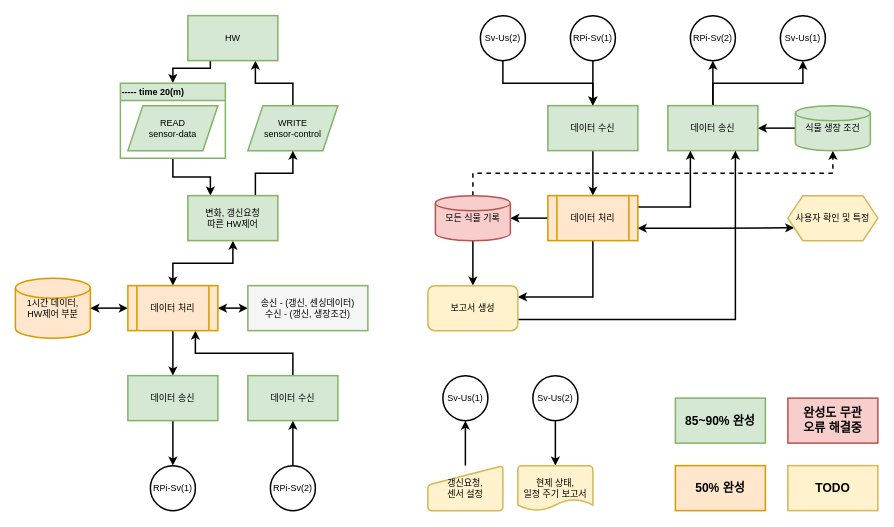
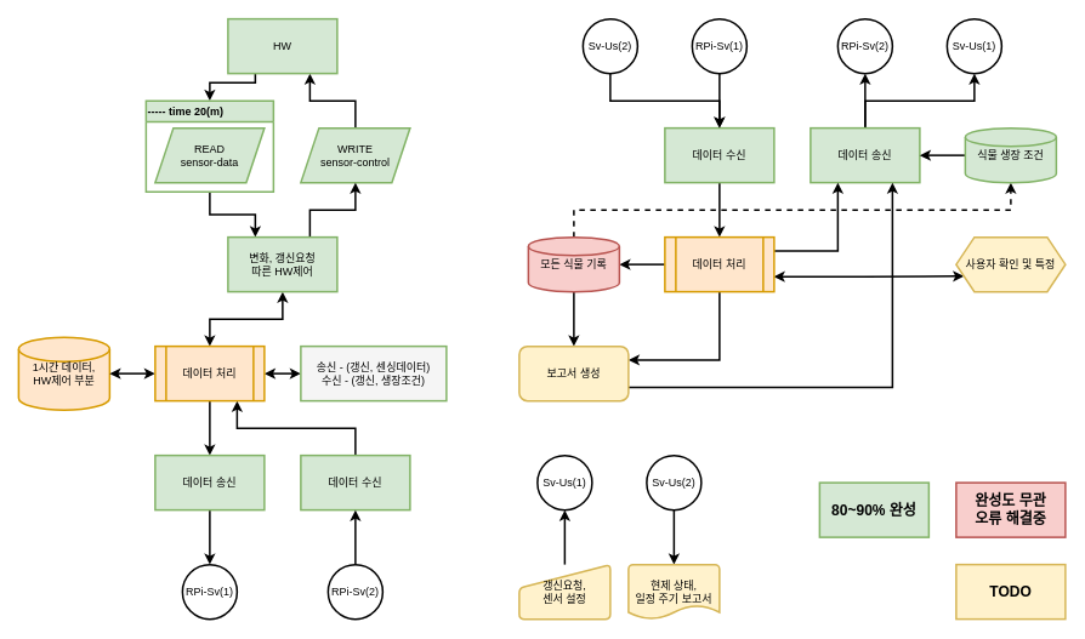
  <mxCell id="0" />
  <mxCell id="1" parent="0" />
  <mxCell id="2" style="edgeStyle=orthogonalEdgeStyle;rounded=0;jumpStyle=none;orthogonalLoop=1;jettySize=auto;html=1;entryX=0.25;entryY=0;entryDx=0;entryDy=0;startArrow=none;startFill=0;endArrow=classic;endFill=1;startSize=6;endSize=6;strokeColor=#000000;strokeWidth=2;exitX=0.5;exitY=1;exitDx=0;exitDy=0;" parent="1" source="18" target="10" edge="1"><mxGeometry relative="1" as="geometry"><mxPoint x="230" y="210" as="sourcePoint" /></mxGeometry></mxCell>
  <mxCell id="3" value="READ&lt;br&gt;sensor-data" style="shape=parallelogram;perimeter=parallelogramPerimeter;whiteSpace=wrap;html=1;fixedSize=1;strokeWidth=2;verticalAlign=middle;fillColor=#d5e8d4;strokeColor=#82b366;" parent="1" vertex="1"><mxGeometry x="170" y="140" width="120" height="60" as="geometry" /></mxCell>
  <mxCell id="4" style="edgeStyle=orthogonalEdgeStyle;rounded=0;jumpStyle=none;orthogonalLoop=1;jettySize=auto;html=1;entryX=0.75;entryY=1;entryDx=0;entryDy=0;startArrow=none;startFill=0;endArrow=classic;endFill=1;startSize=6;endSize=6;strokeColor=#000000;strokeWidth=2;" parent="1" source="5" target="7" edge="1"><mxGeometry relative="1" as="geometry" /></mxCell>
  <mxCell id="5" value="WRITE&lt;br&gt;sensor-control" style="shape=parallelogram;perimeter=parallelogramPerimeter;whiteSpace=wrap;html=1;fixedSize=1;strokeWidth=2;verticalAlign=middle;fillColor=#d5e8d4;strokeColor=#82b366;" parent="1" vertex="1"><mxGeometry x="330" y="140" width="120" height="60" as="geometry" /></mxCell>
  <mxCell id="6" style="edgeStyle=orthogonalEdgeStyle;rounded=0;jumpStyle=none;orthogonalLoop=1;jettySize=auto;html=1;exitX=0.25;exitY=1;exitDx=0;exitDy=0;entryX=0.5;entryY=0;entryDx=0;entryDy=0;startArrow=none;startFill=0;endArrow=classic;endFill=1;startSize=6;endSize=6;strokeColor=#000000;strokeWidth=2;" parent="1" source="7" target="18" edge="1"><mxGeometry relative="1" as="geometry"><Array as="points"><mxPoint x="280" y="90" /><mxPoint x="230" y="90" /></Array></mxGeometry></mxCell>
  <mxCell id="7" value="HW" style="rounded=0;whiteSpace=wrap;html=1;strokeWidth=2;verticalAlign=middle;fillColor=#d5e8d4;strokeColor=#82b366;" parent="1" vertex="1"><mxGeometry x="250" y="20" width="120" height="60" as="geometry" /></mxCell>
  <mxCell id="8" style="edgeStyle=orthogonalEdgeStyle;rounded=0;jumpStyle=none;orthogonalLoop=1;jettySize=auto;html=1;exitX=0.75;exitY=0;exitDx=0;exitDy=0;entryX=0.5;entryY=1;entryDx=0;entryDy=0;startArrow=none;startFill=0;endArrow=classic;endFill=1;startSize=6;endSize=6;strokeColor=#000000;strokeWidth=2;" parent="1" source="10" target="5" edge="1"><mxGeometry relative="1" as="geometry" /></mxCell>
  <mxCell id="9" style="edgeStyle=orthogonalEdgeStyle;rounded=0;jumpStyle=none;orthogonalLoop=1;jettySize=auto;html=1;exitX=0.5;exitY=1;exitDx=0;exitDy=0;entryX=0.5;entryY=0;entryDx=0;entryDy=0;startArrow=classic;startFill=1;endArrow=classic;endFill=1;startSize=6;endSize=6;strokeColor=#000000;strokeWidth=2;" parent="1" source="10" target="20" edge="1"><mxGeometry relative="1" as="geometry"><mxPoint x="230" y="380" as="targetPoint" /></mxGeometry></mxCell>
  <mxCell id="10" value="변화, 갱신요청&lt;br&gt;따른 HW제어" style="rounded=0;whiteSpace=wrap;html=1;strokeWidth=2;verticalAlign=middle;fillColor=#d5e8d4;strokeColor=#82b366;" parent="1" vertex="1"><mxGeometry x="250" y="260" width="120" height="60" as="geometry" /></mxCell>
  <mxCell id="11" value="1시간 데이터,&lt;br&gt;HW제어 부분" style="strokeWidth=2;html=1;shape=mxgraph.flowchart.database;whiteSpace=wrap;verticalAlign=middle;fillColor=#ffe6cc;strokeColor=#d79b00;" parent="1" vertex="1"><mxGeometry x="20" y="370" width="100" height="80" as="geometry" /></mxCell>
  <mxCell id="12" style="edgeStyle=orthogonalEdgeStyle;rounded=0;jumpStyle=none;orthogonalLoop=1;jettySize=auto;html=1;entryX=1;entryY=0.5;entryDx=0;entryDy=0;entryPerimeter=0;startArrow=classic;startFill=1;endArrow=classic;endFill=1;startSize=6;endSize=6;strokeColor=#000000;strokeWidth=2;exitX=0;exitY=0.5;exitDx=0;exitDy=0;" parent="1" source="20" target="11" edge="1"><mxGeometry relative="1" as="geometry"><mxPoint x="170" y="410" as="sourcePoint" /></mxGeometry></mxCell>
  <mxCell id="13" style="edgeStyle=orthogonalEdgeStyle;rounded=0;jumpStyle=none;orthogonalLoop=1;jettySize=auto;html=1;exitX=0.5;exitY=1;exitDx=0;exitDy=0;entryX=0.5;entryY=0;entryDx=0;entryDy=0;startArrow=none;startFill=0;endArrow=classic;endFill=1;startSize=6;endSize=6;strokeColor=#000000;strokeWidth=2;" parent="1" source="20" target="15" edge="1"><mxGeometry relative="1" as="geometry"><mxPoint x="230" y="440" as="sourcePoint" /></mxGeometry></mxCell>
  <mxCell id="14" style="edgeStyle=orthogonalEdgeStyle;rounded=0;jumpStyle=none;orthogonalLoop=1;jettySize=auto;html=1;entryX=0.5;entryY=0;entryDx=0;entryDy=0;startArrow=none;startFill=0;endArrow=classic;endFill=1;startSize=6;endSize=6;strokeColor=#000000;strokeWidth=2;" parent="1" source="15" target="22" edge="1"><mxGeometry relative="1" as="geometry" /></mxCell>
  <mxCell id="15" value="데이터 송신" style="rounded=0;whiteSpace=wrap;html=1;strokeWidth=2;verticalAlign=middle;fillColor=#d5e8d4;strokeColor=#82b366;" parent="1" vertex="1"><mxGeometry x="170" y="500" width="120" height="60" as="geometry" /></mxCell>
  <mxCell id="16" style="edgeStyle=orthogonalEdgeStyle;rounded=0;jumpStyle=none;orthogonalLoop=1;jettySize=auto;html=1;entryX=0.75;entryY=1;entryDx=0;entryDy=0;startArrow=none;startFill=0;endArrow=classic;endFill=1;startSize=6;endSize=6;strokeColor=#000000;strokeWidth=2;exitX=0.5;exitY=0;exitDx=0;exitDy=0;" parent="1" source="17" target="20" edge="1"><mxGeometry relative="1" as="geometry"><mxPoint x="260" y="440" as="targetPoint" /></mxGeometry></mxCell>
  <mxCell id="17" value="데이터 수신" style="rounded=0;whiteSpace=wrap;html=1;strokeWidth=2;verticalAlign=middle;fillColor=#d5e8d4;strokeColor=#82b366;" parent="1" vertex="1"><mxGeometry x="330" y="500" width="120" height="60" as="geometry" /></mxCell>
  <mxCell id="18" value="----- time 20(m)" style="swimlane;strokeWidth=2;verticalAlign=middle;align=left;fillColor=#d5e8d4;strokeColor=#82b366;" parent="1" vertex="1"><mxGeometry x="160" y="110" width="140" height="100" as="geometry" /></mxCell>
  <mxCell id="19" style="edgeStyle=orthogonalEdgeStyle;rounded=0;jumpStyle=none;orthogonalLoop=1;jettySize=auto;html=1;exitX=1;exitY=0.5;exitDx=0;exitDy=0;entryX=0;entryY=0.5;entryDx=0;entryDy=0;startArrow=classic;startFill=1;endArrow=classic;endFill=1;startSize=6;endSize=6;strokeColor=#000000;strokeWidth=2;" parent="1" source="20" target="21" edge="1"><mxGeometry relative="1" as="geometry" /></mxCell>
  <mxCell id="20" value="데이터 처리" style="shape=process;whiteSpace=wrap;html=1;backgroundOutline=1;strokeWidth=2;align=center;verticalAlign=middle;fillColor=#ffe6cc;strokeColor=#d79b00;" parent="1" vertex="1"><mxGeometry x="170" y="380" width="120" height="60" as="geometry" /></mxCell>
  <mxCell id="21" value="송신 - (갱신, 센싱데이터)&lt;br&gt;수신 - (갱신, 생장조건)" style="rounded=0;whiteSpace=wrap;html=1;strokeWidth=2;align=center;verticalAlign=middle;fillColor=#f5f5f5;strokeColor=#82b366;" parent="1" vertex="1"><mxGeometry x="330" y="380" width="160" height="60" as="geometry" /></mxCell>
  <mxCell id="22" value="RPi-Sv(1)" style="ellipse;whiteSpace=wrap;html=1;aspect=fixed;strokeWidth=2;align=center;verticalAlign=middle;" parent="1" vertex="1"><mxGeometry x="200" y="620" width="60" height="60" as="geometry" /></mxCell>
  <mxCell id="23" style="edgeStyle=orthogonalEdgeStyle;rounded=0;jumpStyle=none;orthogonalLoop=1;jettySize=auto;html=1;entryX=0.5;entryY=1;entryDx=0;entryDy=0;startArrow=none;startFill=0;endArrow=classic;endFill=1;startSize=6;endSize=6;strokeColor=#000000;strokeWidth=2;" parent="1" source="24" target="17" edge="1"><mxGeometry relative="1" as="geometry" /></mxCell>
  <mxCell id="24" value="RPi-Sv(2)" style="ellipse;whiteSpace=wrap;html=1;aspect=fixed;strokeWidth=2;align=center;verticalAlign=middle;" parent="1" vertex="1"><mxGeometry x="360" y="620" width="60" height="60" as="geometry" /></mxCell>
  <mxCell id="25" style="edgeStyle=orthogonalEdgeStyle;rounded=0;jumpStyle=none;orthogonalLoop=1;jettySize=auto;html=1;entryX=0.5;entryY=0;entryDx=0;entryDy=0;startArrow=none;startFill=0;endArrow=classic;endFill=1;startSize=6;endSize=6;strokeColor=#000000;strokeWidth=2;" parent="1" source="26" target="32" edge="1"><mxGeometry relative="1" as="geometry" /></mxCell>
  <mxCell id="26" value="RPi-Sv(1)" style="ellipse;whiteSpace=wrap;html=1;aspect=fixed;strokeWidth=2;align=center;verticalAlign=middle;" parent="1" vertex="1"><mxGeometry x="760" y="20" width="60" height="60" as="geometry" /></mxCell>
  <mxCell id="27" value="RPi-Sv(2)" style="ellipse;whiteSpace=wrap;html=1;aspect=fixed;strokeWidth=2;align=center;verticalAlign=middle;" parent="1" vertex="1"><mxGeometry x="920" y="20" width="60" height="60" as="geometry" /></mxCell>
  <mxCell id="28" style="edgeStyle=orthogonalEdgeStyle;rounded=0;jumpStyle=none;orthogonalLoop=1;jettySize=auto;html=1;exitX=0.5;exitY=0;exitDx=0;exitDy=0;entryX=0.5;entryY=1;entryDx=0;entryDy=0;startArrow=none;startFill=0;endArrow=classic;endFill=1;startSize=6;endSize=6;strokeColor=#000000;strokeWidth=2;" parent="1" source="30" target="27" edge="1"><mxGeometry relative="1" as="geometry" /></mxCell>
  <mxCell id="29" style="edgeStyle=orthogonalEdgeStyle;rounded=0;jumpStyle=none;orthogonalLoop=1;jettySize=auto;html=1;entryX=0.5;entryY=1;entryDx=0;entryDy=0;startArrow=none;startFill=0;endArrow=classic;endFill=1;startSize=6;endSize=6;strokeColor=#000000;strokeWidth=2;exitX=0.5;exitY=0;exitDx=0;exitDy=0;exitPerimeter=0;" parent="1" source="30" target="45" edge="1"><mxGeometry relative="1" as="geometry" /></mxCell>
  <mxCell id="30" value="데이터 송신" style="rounded=0;whiteSpace=wrap;html=1;strokeWidth=2;verticalAlign=middle;fillColor=#d5e8d4;strokeColor=#82b366;" parent="1" vertex="1"><mxGeometry x="890" y="140" width="120" height="60" as="geometry" /></mxCell>
  <mxCell id="31" style="edgeStyle=orthogonalEdgeStyle;rounded=0;jumpStyle=none;orthogonalLoop=1;jettySize=auto;html=1;entryX=0.5;entryY=0;entryDx=0;entryDy=0;startArrow=none;startFill=0;endArrow=classic;endFill=1;startSize=6;endSize=6;strokeColor=#000000;strokeWidth=2;" parent="1" source="32" target="37" edge="1"><mxGeometry relative="1" as="geometry" /></mxCell>
  <mxCell id="32" value="데이터 수신" style="rounded=0;whiteSpace=wrap;html=1;strokeWidth=2;verticalAlign=middle;fillColor=#d5e8d4;strokeColor=#82b366;" parent="1" vertex="1"><mxGeometry x="730" y="140" width="120" height="60" as="geometry" /></mxCell>
  <mxCell id="33" style="edgeStyle=orthogonalEdgeStyle;rounded=0;jumpStyle=none;orthogonalLoop=1;jettySize=auto;html=1;exitX=0;exitY=0.5;exitDx=0;exitDy=0;entryX=1;entryY=0.5;entryDx=0;entryDy=0;entryPerimeter=0;startArrow=none;startFill=0;endArrow=classic;endFill=1;startSize=6;endSize=6;strokeColor=#000000;strokeWidth=2;" parent="1" source="37" target="40" edge="1"><mxGeometry relative="1" as="geometry" /></mxCell>
  <mxCell id="34" style="edgeStyle=orthogonalEdgeStyle;rounded=0;jumpStyle=none;orthogonalLoop=1;jettySize=auto;html=1;exitX=0.5;exitY=1;exitDx=0;exitDy=0;entryX=1;entryY=0.25;entryDx=0;entryDy=0;startArrow=none;startFill=0;endArrow=classic;endFill=1;startSize=6;endSize=6;strokeColor=#000000;strokeWidth=2;" parent="1" source="37" target="42" edge="1"><mxGeometry relative="1" as="geometry" /></mxCell>
  <mxCell id="35" style="edgeStyle=orthogonalEdgeStyle;rounded=0;jumpStyle=none;orthogonalLoop=1;jettySize=auto;html=1;entryX=0;entryY=0.75;entryDx=0;entryDy=0;startArrow=classic;startFill=1;endArrow=classic;endFill=1;startSize=6;endSize=6;strokeColor=#000000;strokeWidth=2;exitX=0.997;exitY=0.723;exitDx=0;exitDy=0;exitPerimeter=0;" parent="1" source="37" target="48" edge="1"><mxGeometry relative="1" as="geometry"><mxPoint x="1050" y="305" as="targetPoint" /><Array as="points" /></mxGeometry></mxCell>
  <mxCell id="36" style="edgeStyle=orthogonalEdgeStyle;rounded=0;jumpStyle=none;orthogonalLoop=1;jettySize=auto;html=1;exitX=1;exitY=0.25;exitDx=0;exitDy=0;entryX=0.25;entryY=1;entryDx=0;entryDy=0;startArrow=none;startFill=0;endArrow=classic;endFill=1;startSize=6;endSize=6;strokeColor=#000000;strokeWidth=2;" parent="1" source="37" target="30" edge="1"><mxGeometry relative="1" as="geometry" /></mxCell>
  <mxCell id="37" value="데이터 처리" style="shape=process;whiteSpace=wrap;html=1;backgroundOutline=1;strokeWidth=2;align=center;verticalAlign=middle;fillColor=#ffe6cc;strokeColor=#d79b00;" parent="1" vertex="1"><mxGeometry x="730" y="260" width="120" height="60" as="geometry" /></mxCell>
  <mxCell id="38" style="edgeStyle=orthogonalEdgeStyle;rounded=0;jumpStyle=none;orthogonalLoop=1;jettySize=auto;html=1;exitX=0.5;exitY=1;exitDx=0;exitDy=0;exitPerimeter=0;entryX=0.5;entryY=0;entryDx=0;entryDy=0;startArrow=none;startFill=0;endArrow=classic;endFill=1;startSize=6;endSize=6;strokeColor=#000000;strokeWidth=2;" parent="1" source="40" target="42" edge="1"><mxGeometry relative="1" as="geometry" /></mxCell>
  <mxCell id="39" style="edgeStyle=orthogonalEdgeStyle;rounded=0;jumpStyle=none;orthogonalLoop=1;jettySize=auto;html=1;entryX=0.5;entryY=1;entryDx=0;entryDy=0;entryPerimeter=0;startArrow=none;startFill=0;endArrow=classic;endFill=1;startSize=6;endSize=6;strokeColor=#000000;strokeWidth=2;exitX=0.5;exitY=0;exitDx=0;exitDy=0;exitPerimeter=0;dashed=1;" parent="1" source="40" target="44" edge="1"><mxGeometry relative="1" as="geometry" /></mxCell>
  <mxCell id="40" value="모든 식물 기록" style="strokeWidth=2;html=1;shape=mxgraph.flowchart.database;whiteSpace=wrap;verticalAlign=middle;fillColor=#f8cecc;strokeColor=#b85450;" parent="1" vertex="1"><mxGeometry x="580" y="260" width="100" height="60" as="geometry" /></mxCell>
  <mxCell id="41" style="edgeStyle=orthogonalEdgeStyle;rounded=0;jumpStyle=none;orthogonalLoop=1;jettySize=auto;html=1;exitX=1;exitY=0.75;exitDx=0;exitDy=0;startArrow=none;startFill=0;endArrow=classic;endFill=1;startSize=6;endSize=6;strokeColor=#000000;strokeWidth=2;entryX=0.75;entryY=1;entryDx=0;entryDy=0;" parent="1" source="42" target="30" edge="1"><mxGeometry relative="1" as="geometry"><mxPoint x="930" y="203" as="targetPoint" /></mxGeometry></mxCell>
  <mxCell id="42" value="보고서 생성" style="whiteSpace=wrap;html=1;strokeWidth=2;align=center;verticalAlign=middle;fillColor=#fff2cc;strokeColor=#d6b656;rounded=1;" parent="1" vertex="1"><mxGeometry x="570" y="380" width="120" height="60" as="geometry" /></mxCell>
  <mxCell id="43" style="edgeStyle=orthogonalEdgeStyle;rounded=0;jumpStyle=none;orthogonalLoop=1;jettySize=auto;html=1;entryX=1;entryY=0.5;entryDx=0;entryDy=0;startArrow=none;startFill=0;endArrow=classic;endFill=1;startSize=6;endSize=6;strokeColor=#000000;strokeWidth=2;" parent="1" source="44" target="30" edge="1"><mxGeometry relative="1" as="geometry" /></mxCell>
  <mxCell id="44" value="식물 생장 조건" style="strokeWidth=2;html=1;shape=mxgraph.flowchart.database;whiteSpace=wrap;verticalAlign=middle;fillColor=#d5e8d4;strokeColor=#82b366;" parent="1" vertex="1"><mxGeometry x="1060" y="140" width="100" height="60" as="geometry" /></mxCell>
  <mxCell id="45" value="Sv-Us(1)" style="ellipse;whiteSpace=wrap;html=1;aspect=fixed;strokeWidth=2;align=center;verticalAlign=middle;" parent="1" vertex="1"><mxGeometry x="1040" y="20" width="60" height="60" as="geometry" /></mxCell>
  <mxCell id="46" style="edgeStyle=orthogonalEdgeStyle;rounded=0;jumpStyle=none;orthogonalLoop=1;jettySize=auto;html=1;entryX=0.5;entryY=0;entryDx=0;entryDy=0;startArrow=none;startFill=0;endArrow=classic;endFill=1;startSize=6;endSize=6;strokeColor=#000000;strokeWidth=2;" parent="1" source="47" target="32" edge="1"><mxGeometry relative="1" as="geometry"><Array as="points"><mxPoint x="670" y="110" /><mxPoint x="790" y="110" /></Array></mxGeometry></mxCell>
  <mxCell id="47" value="Sv-Us(2)" style="ellipse;whiteSpace=wrap;html=1;aspect=fixed;strokeWidth=2;align=center;verticalAlign=middle;" parent="1" vertex="1"><mxGeometry x="640" y="20" width="60" height="60" as="geometry" /></mxCell>
  <mxCell id="48" value="사용자 확인 및 특정" style="shape=hexagon;perimeter=hexagonPerimeter2;whiteSpace=wrap;html=1;fixedSize=1;strokeWidth=2;align=center;verticalAlign=middle;fillColor=#fff2cc;strokeColor=#d6b656;" parent="1" vertex="1"><mxGeometry x="1050" y="260" width="120" height="60" as="geometry" /></mxCell>
  <mxCell id="49" value="Sv-Us(1)" style="ellipse;whiteSpace=wrap;html=1;aspect=fixed;strokeWidth=2;align=center;verticalAlign=middle;" parent="1" vertex="1"><mxGeometry x="590" y="500" width="60" height="60" as="geometry" /></mxCell>
  <mxCell id="50" style="edgeStyle=orthogonalEdgeStyle;rounded=0;jumpStyle=none;orthogonalLoop=1;jettySize=auto;html=1;entryX=0.5;entryY=0;entryDx=0;entryDy=0;entryPerimeter=0;startArrow=none;startFill=0;endArrow=classic;endFill=1;startSize=6;endSize=6;strokeColor=#000000;strokeWidth=2;" parent="1" source="51" target="54" edge="1"><mxGeometry relative="1" as="geometry" /></mxCell>
  <mxCell id="51" value="Sv-Us(2)" style="ellipse;whiteSpace=wrap;html=1;aspect=fixed;strokeWidth=2;align=center;verticalAlign=middle;" parent="1" vertex="1"><mxGeometry x="710" y="500" width="60" height="60" as="geometry" /></mxCell>
  <mxCell id="52" style="edgeStyle=orthogonalEdgeStyle;rounded=0;jumpStyle=none;orthogonalLoop=1;jettySize=auto;html=1;entryX=0.5;entryY=1;entryDx=0;entryDy=0;startArrow=none;startFill=0;endArrow=classic;endFill=1;startSize=6;endSize=6;strokeColor=#000000;strokeWidth=2;" parent="1" source="53" target="49" edge="1"><mxGeometry relative="1" as="geometry" /></mxCell>
  <mxCell id="53" value="갱신요청,&lt;br&gt;센서 설정" style="html=1;strokeWidth=2;shape=manualInput;whiteSpace=wrap;rounded=1;size=26;arcSize=11;align=center;verticalAlign=middle;fillColor=#fff2cc;strokeColor=#d6b656;" parent="1" vertex="1"><mxGeometry x="570" y="620" width="100" height="60" as="geometry" /></mxCell>
  <mxCell id="54" value="현제 상태,&lt;br&gt;일정 주기 보고서" style="strokeWidth=2;html=1;shape=mxgraph.flowchart.document2;whiteSpace=wrap;size=0.25;align=center;verticalAlign=middle;fillColor=#fff2cc;strokeColor=#d6b656;" parent="1" vertex="1"><mxGeometry x="690" y="620" width="100" height="60" as="geometry" /></mxCell>
- <mxCell id="55" value="&lt;b&gt;&lt;font style=&quot;font-size: 16px&quot;&gt;85~90% 완성&lt;/font&gt;&lt;/b&gt;" style="rounded=0;whiteSpace=wrap;html=1;strokeWidth=2;verticalAlign=middle;fillColor=#d5e8d4;strokeColor=#82b366;" parent="1" vertex="1"><mxGeometry x="900" y="530" width="120" height="60" as="geometry" /></mxCell>
- <mxCell id="56" value="&lt;b&gt;&lt;font style=&quot;font-size: 16px&quot;&gt;50% 완성&lt;/font&gt;&lt;/b&gt;" style="rounded=0;whiteSpace=wrap;html=1;strokeWidth=2;align=center;verticalAlign=middle;fillColor=#ffe6cc;strokeColor=#d79b00;" parent="1" vertex="1"><mxGeometry x="900" y="620" width="120" height="60" as="geometry" /></mxCell>
+ <mxCell id="55" value="&lt;b&gt;&lt;font style=&quot;font-size: 16px&quot;&gt;80~90% 완성&lt;/font&gt;&lt;/b&gt;" style="rounded=0;whiteSpace=wrap;html=1;strokeWidth=2;verticalAlign=middle;fillColor=#d5e8d4;strokeColor=#82b366;" parent="1" vertex="1"><mxGeometry x="900" y="530" width="120" height="60" as="geometry" /></mxCell>
  <mxCell id="57" value="&lt;b style=&quot;font-size: 16px&quot;&gt;완성도 무관&lt;br&gt;오류 해결중&lt;br&gt;&lt;/b&gt;" style="rounded=0;whiteSpace=wrap;html=1;strokeWidth=2;align=center;verticalAlign=middle;fillColor=#f8cecc;strokeColor=#b85450;" parent="1" vertex="1"><mxGeometry x="1050" y="530" width="120" height="60" as="geometry" /></mxCell>
  <mxCell id="58" value="&lt;b&gt;&lt;font style=&quot;font-size: 16px&quot;&gt;TODO&lt;/font&gt;&lt;/b&gt;" style="rounded=0;whiteSpace=wrap;html=1;strokeWidth=2;align=center;verticalAlign=middle;fillColor=#fff2cc;strokeColor=#d6b656;" parent="1" vertex="1"><mxGeometry x="1050" y="620" width="120" height="60" as="geometry" /></mxCell>
